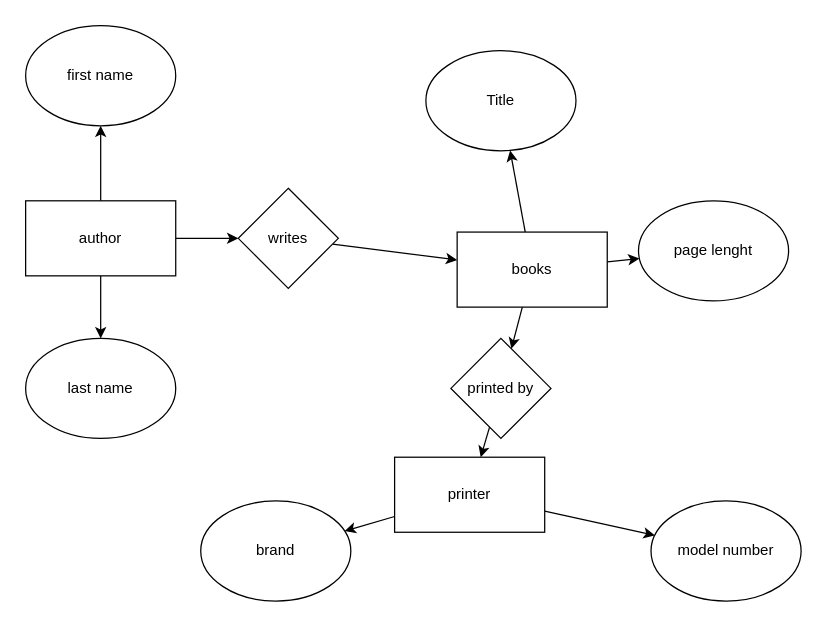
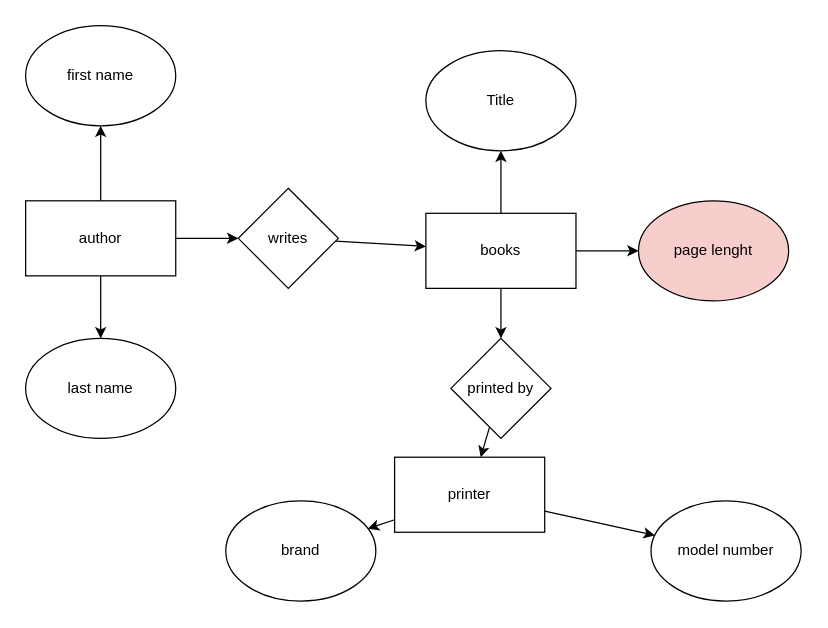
  <mxCell id="0" />
  <mxCell id="1" parent="0" />
  <mxCell id="2" value="" style="edgeStyle=none;html=1;" edge="1" parent="1" source="5" target="9"><mxGeometry relative="1" as="geometry" /></mxCell>
  <mxCell id="3" value="" style="edgeStyle=none;html=1;" edge="1" parent="1" source="5" target="6"><mxGeometry relative="1" as="geometry" /></mxCell>
  <mxCell id="4" value="" style="edgeStyle=none;html=1;" edge="1" parent="1" source="5" target="7"><mxGeometry relative="1" as="geometry" /></mxCell>
  <mxCell id="5" value="author" style="rounded=0;whiteSpace=wrap;html=1;" vertex="1" parent="1"><mxGeometry x="20" y="160" width="120" height="60" as="geometry" /></mxCell>
  <mxCell id="6" value="first name" style="ellipse;whiteSpace=wrap;html=1;" vertex="1" parent="1"><mxGeometry x="20" y="20" width="120" height="80" as="geometry" /></mxCell>
  <mxCell id="7" value="last name" style="ellipse;whiteSpace=wrap;html=1;" vertex="1" parent="1"><mxGeometry x="20" y="270" width="120" height="80" as="geometry" /></mxCell>
  <mxCell id="8" value="" style="edgeStyle=none;html=1;" edge="1" parent="1" source="9" target="13"><mxGeometry relative="1" as="geometry" /></mxCell>
  <mxCell id="9" value="writes" style="rhombus;whiteSpace=wrap;html=1;" vertex="1" parent="1"><mxGeometry x="190" y="150" width="80" height="80" as="geometry" /></mxCell>
  <mxCell id="10" value="" style="edgeStyle=none;html=1;" edge="1" parent="1" source="13" target="17"><mxGeometry relative="1" as="geometry" /></mxCell>
  <mxCell id="11" value="" style="edgeStyle=none;html=1;" edge="1" parent="1" source="13" target="15"><mxGeometry relative="1" as="geometry" /></mxCell>
  <mxCell id="12" value="" style="edgeStyle=none;html=1;" edge="1" parent="1" source="13" target="14"><mxGeometry relative="1" as="geometry" /></mxCell>
- <mxCell id="13" value="books" style="rounded=0;whiteSpace=wrap;html=1;" vertex="1" parent="1"><mxGeometry x="365" y="185" width="120" height="60" as="geometry" /></mxCell>
+ <mxCell id="13" value="books" style="rounded=0;whiteSpace=wrap;html=1;" vertex="1" parent="1"><mxGeometry x="340" y="170" width="120" height="60" as="geometry" /></mxCell>
  <mxCell id="14" value="Title" style="ellipse;whiteSpace=wrap;html=1;" vertex="1" parent="1"><mxGeometry x="340" y="40" width="120" height="80" as="geometry" /></mxCell>
- <mxCell id="15" value="page lenght" style="ellipse;whiteSpace=wrap;html=1;" vertex="1" parent="1"><mxGeometry x="510" y="160" width="120" height="80" as="geometry" /></mxCell>
+ <mxCell id="15" value="page lenght" style="ellipse;whiteSpace=wrap;html=1;fillColor=#f8cecc;" vertex="1" parent="1"><mxGeometry x="510" y="160" width="120" height="80" as="geometry" /></mxCell>
  <mxCell id="16" value="" style="edgeStyle=none;html=1;" edge="1" parent="1" source="17" target="20"><mxGeometry relative="1" as="geometry" /></mxCell>
  <mxCell id="17" value="printed by" style="rhombus;whiteSpace=wrap;html=1;" vertex="1" parent="1"><mxGeometry x="360" y="270" width="80" height="80" as="geometry" /></mxCell>
  <mxCell id="18" value="" style="edgeStyle=none;html=1;" edge="1" parent="1" source="20" target="21"><mxGeometry relative="1" as="geometry" /></mxCell>
  <mxCell id="19" value="" style="edgeStyle=none;html=1;" edge="1" parent="1" source="20" target="22"><mxGeometry relative="1" as="geometry" /></mxCell>
  <mxCell id="20" value="printer" style="rounded=0;whiteSpace=wrap;html=1;" vertex="1" parent="1"><mxGeometry x="315" y="365" width="120" height="60" as="geometry" /></mxCell>
- <mxCell id="21" value="brand" style="ellipse;whiteSpace=wrap;html=1;" vertex="1" parent="1"><mxGeometry x="160" y="400" width="120" height="80" as="geometry" /></mxCell>
+ <mxCell id="21" value="brand" style="ellipse;whiteSpace=wrap;html=1;" vertex="1" parent="1"><mxGeometry x="180" y="400" width="120" height="80" as="geometry" /></mxCell>
  <mxCell id="22" value="model number" style="ellipse;whiteSpace=wrap;html=1;" vertex="1" parent="1"><mxGeometry x="520" y="400" width="120" height="80" as="geometry" /></mxCell>
